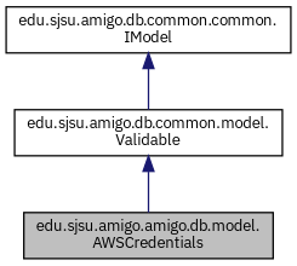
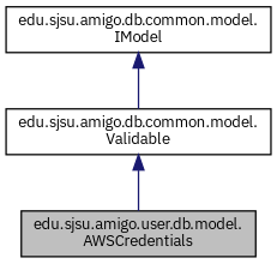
  digraph {
    fontname="IBM Plex Sans"
    node [color=black fillcolor=white fontname="IBM Plex Sans" fontsize=10 shape=record style=filled]
    edge [color=midnightblue dir=back fontname="IBM Plex Sans" fontsize=10 labelfontname=Helvetica labelfontsize=10 style=solid]
-   n1 [fillcolor=grey75 fontcolor=black height=0.2 label="edu.sjsu.amigo.amigo.db.model.\lAWSCredentials" width=0.4]
+   n1 [fillcolor=grey75 fontcolor=black height=0.2 label="edu.sjsu.amigo.user.db.model.\lAWSCredentials" width=0.4]
    n2 [height=0.2 label="edu.sjsu.amigo.db.common.model.\lValidable" width=0.4]
-   n3 [height=0.2 label="edu.sjsu.amigo.db.common.common.\lIModel" width=0.4]
+   n3 [height=0.2 label="edu.sjsu.amigo.db.common.model.\lIModel" width=0.4]
    n2 -> n1
    n3 -> n2
  }
